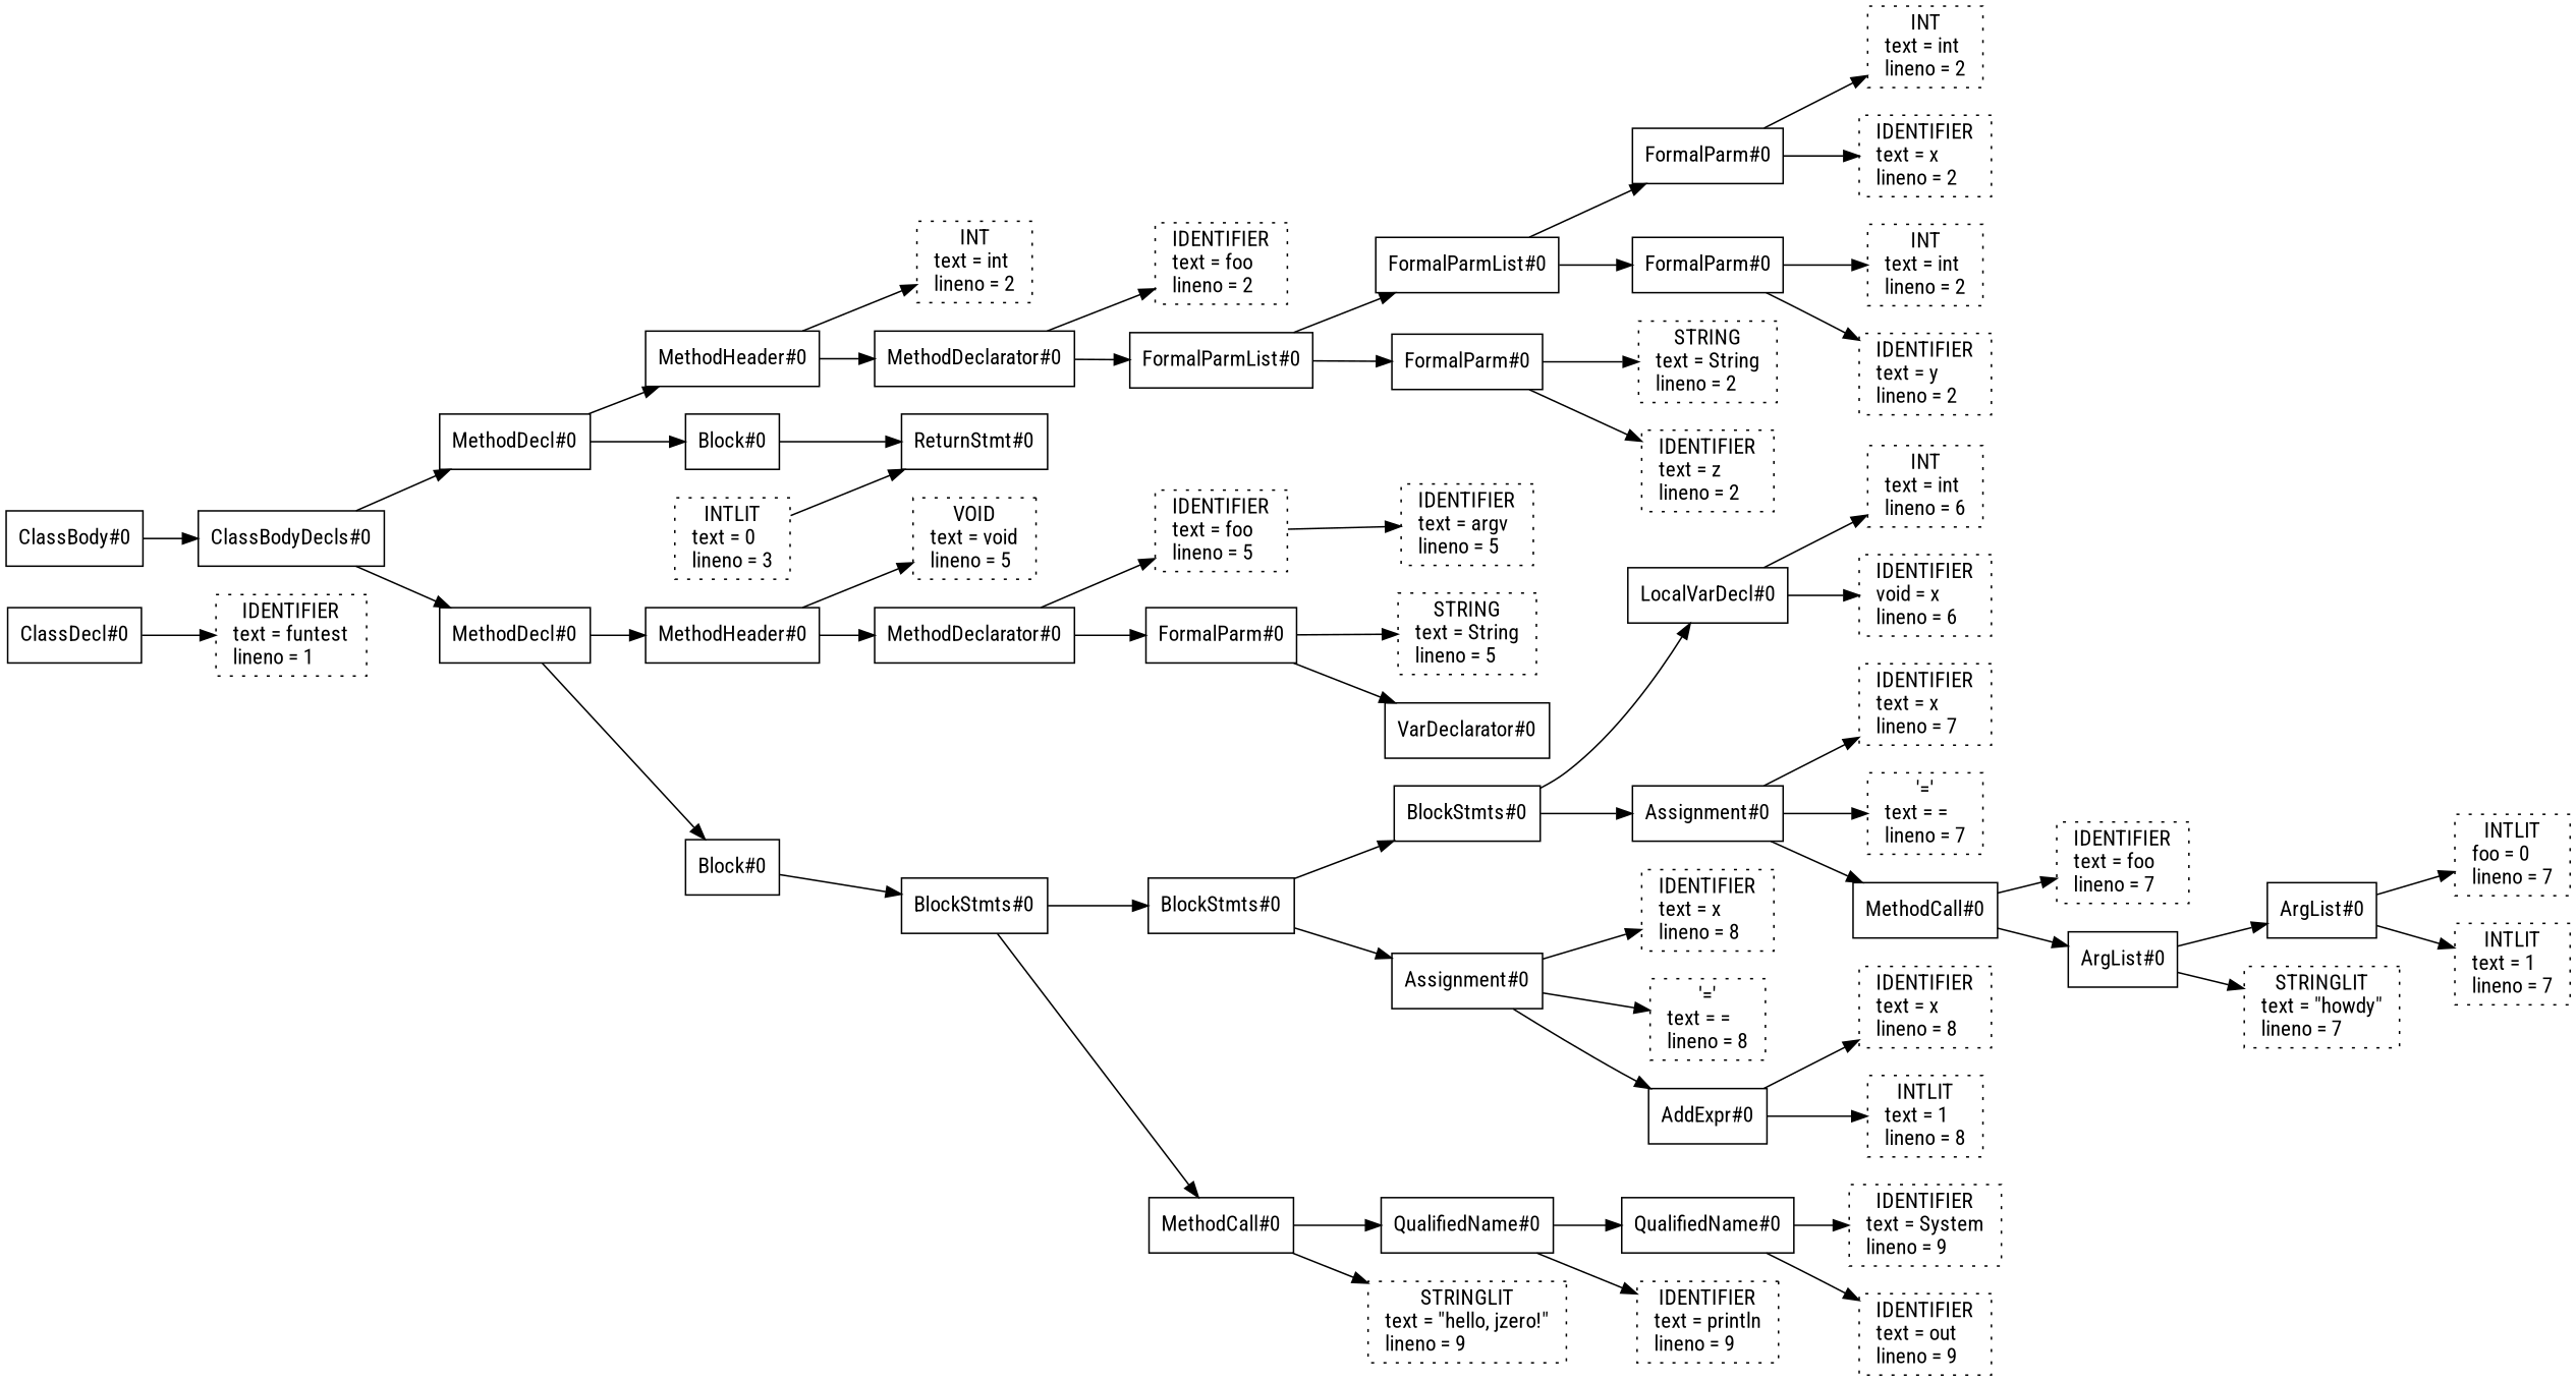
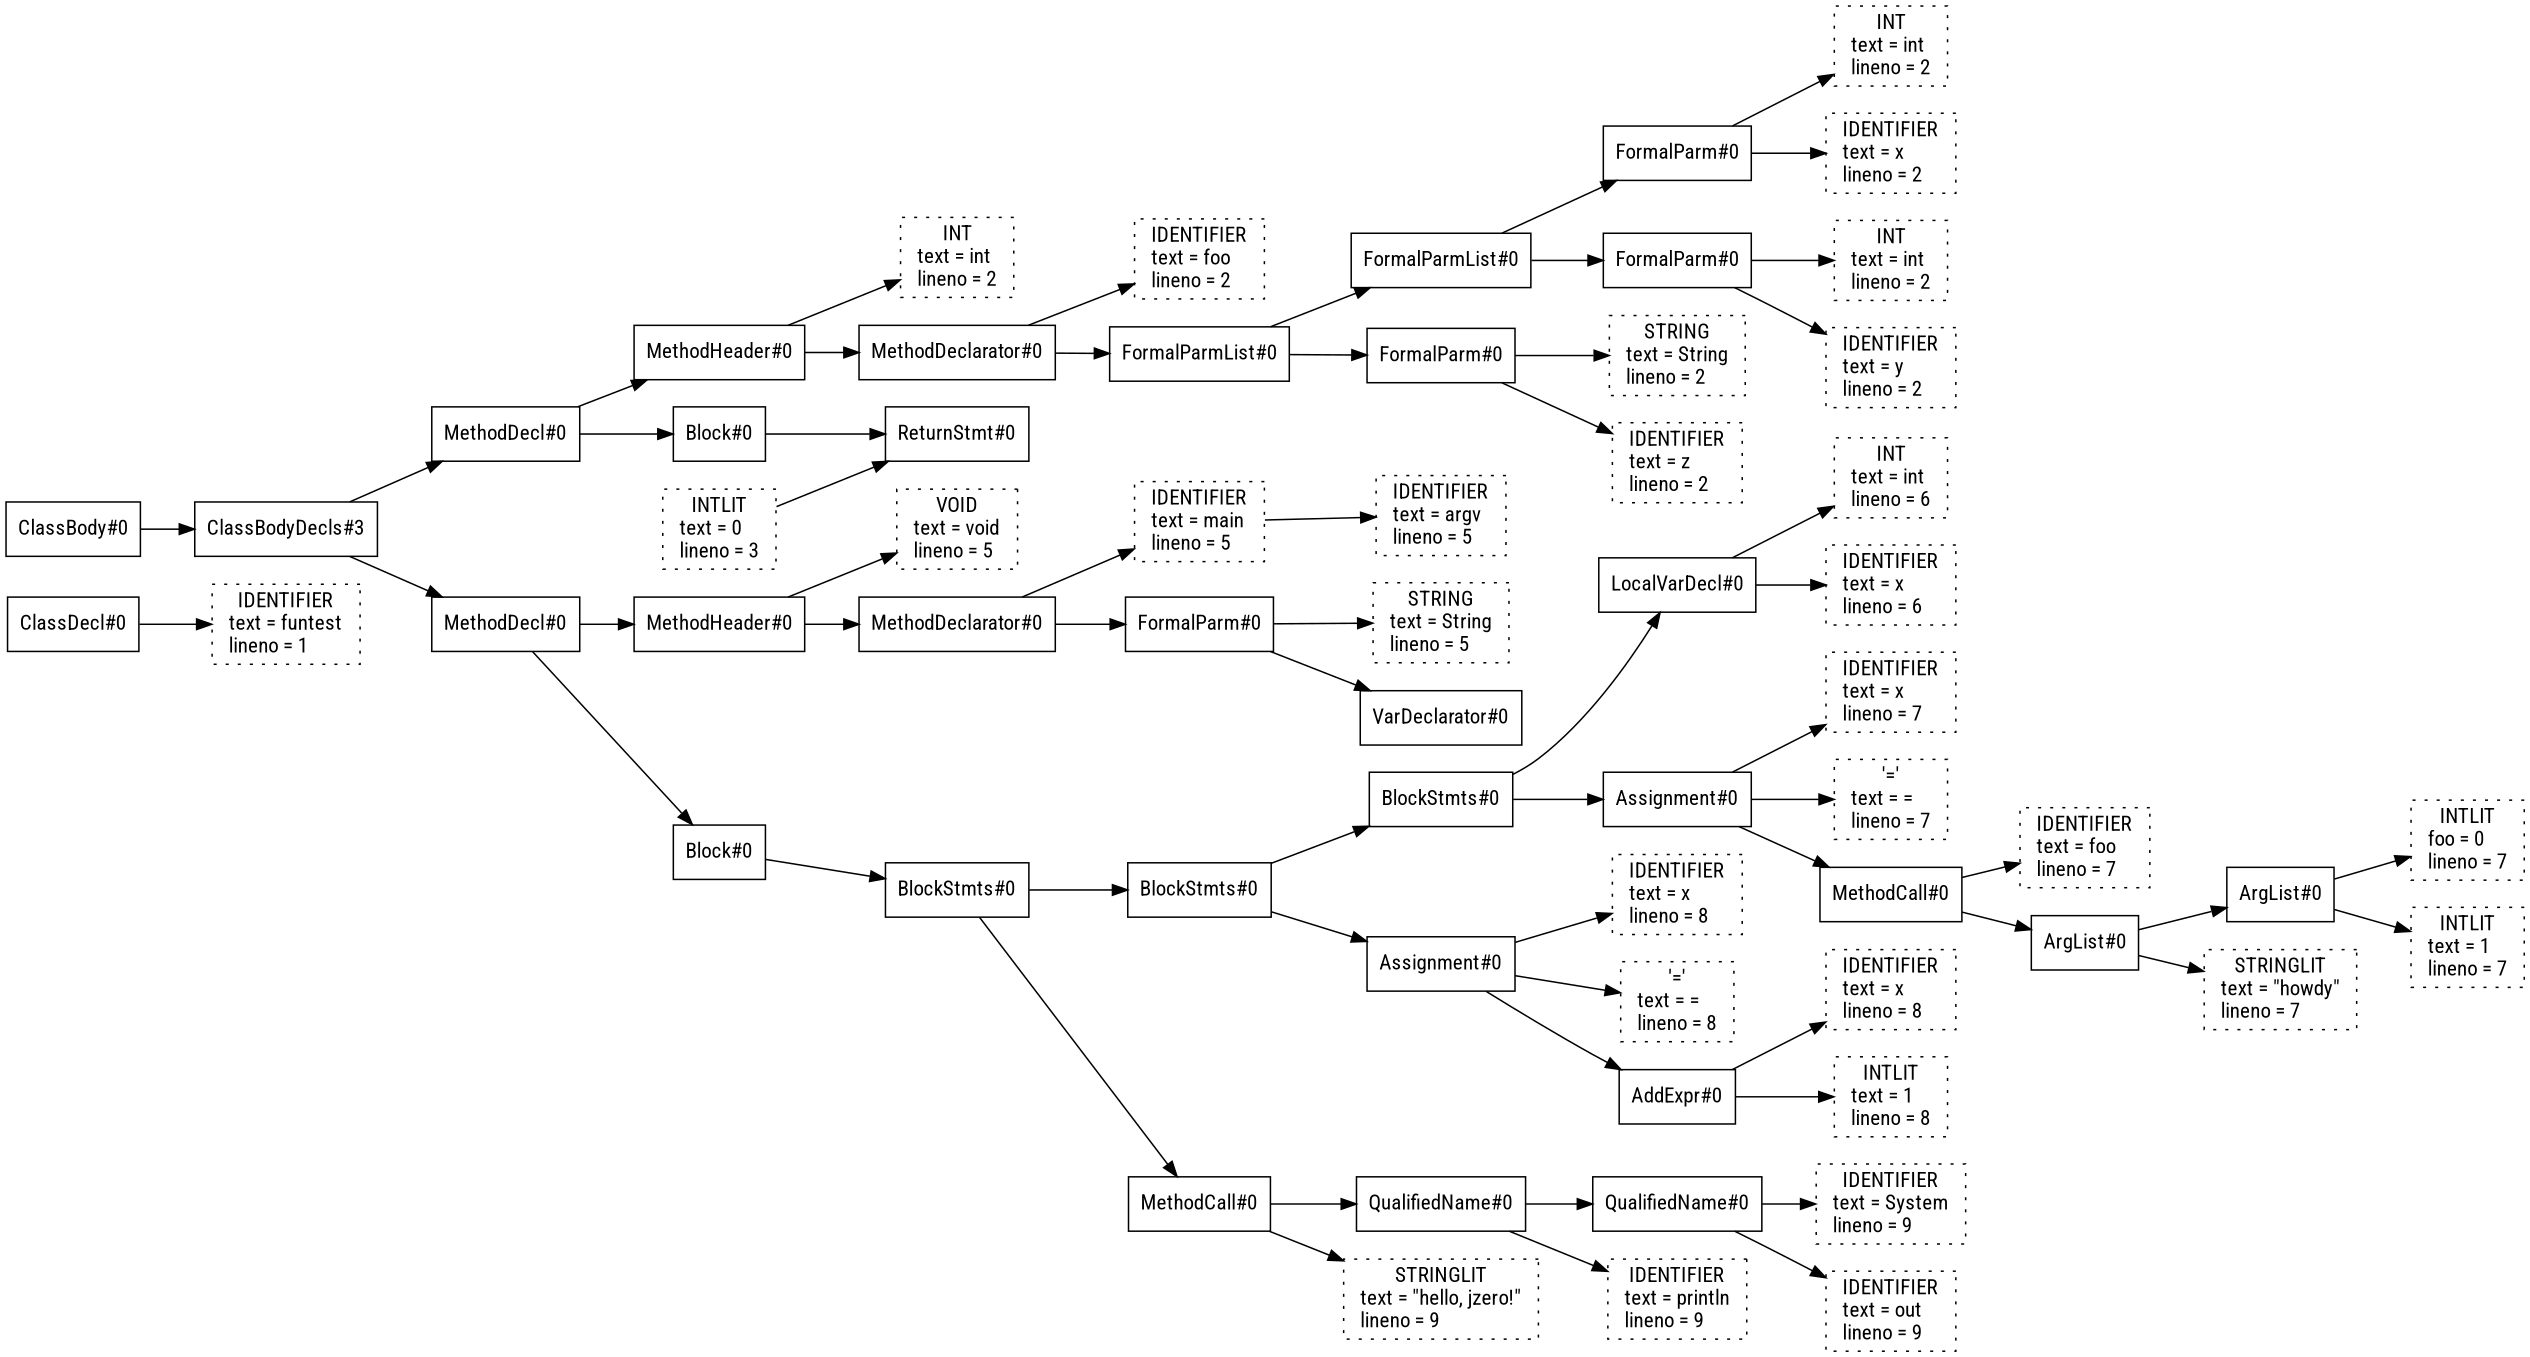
  digraph {
    fontname="Roboto Condensed"
    rankdir=LR
    node [fontname="Roboto Condensed" shape=box]
    edge [fontname="Roboto Condensed"]
    n1 [label="ClassDecl#0"]
    n2 [label=" IDENTIFIER \n text = funtest \l lineno = 1 \l" style=dotted]
    n3 [label="ClassBody#0"]
-   n4 [label="ClassBodyDecls#0"]
+   n4 [label="ClassBodyDecls#3"]
    n5 [label="MethodDecl#0"]
    n6 [label="MethodDecl#0"]
    n7 [label="MethodHeader#0"]
    n8 [label="Block#0"]
    n9 [label="MethodHeader#0"]
    n10 [label="Block#0"]
    n11 [label=" INT \n text = int \l lineno = 2 \l" style=dotted]
    n12 [label="MethodDeclarator#0"]
    n13 [label="ReturnStmt#0"]
    n14 [label=" IDENTIFIER \n text = foo \l lineno = 2 \l" style=dotted]
    n15 [label="FormalParmList#0"]
    n16 [label="FormalParmList#0"]
    n17 [label="FormalParm#0"]
    n18 [label="FormalParm#0"]
    n19 [label="FormalParm#0"]
    n20 [label=" STRING \n text = String \l lineno = 2 \l" style=dotted]
    n21 [label=" IDENTIFIER \n text = z \l lineno = 2 \l" style=dotted]
    n22 [label=" INT \n text = int \l lineno = 2 \l" style=dotted]
    n23 [label=" IDENTIFIER \n text = x \l lineno = 2 \l" style=dotted]
    n24 [label=" INT \n text = int \l lineno = 2 \l" style=dotted]
    n25 [label=" IDENTIFIER \n text = y \l lineno = 2 \l" style=dotted]
    n26 [label=" INTLIT \n text = 0 \l lineno = 3 \l" style=dotted]
    n27 [label=" VOID \n text = void \l lineno = 5 \l" style=dotted]
    n28 [label="MethodDeclarator#0"]
    n29 [label="BlockStmts#0"]
-   n30 [label=" IDENTIFIER \n text = foo \l lineno = 5 \l" style=dotted]
+   n30 [label=" IDENTIFIER \n text = main \l lineno = 5 \l" style=dotted]
    n31 [label="FormalParm#0"]
    n32 [label=" IDENTIFIER \n text = argv \l lineno = 5 \l" style=dotted]
    n33 [label=" STRING \n text = String \l lineno = 5 \l" style=dotted]
    n34 [label="VarDeclarator#0"]
    n35 [label="BlockStmts#0"]
    n36 [label="MethodCall#0"]
    n37 [label="BlockStmts#0"]
    n38 [label="Assignment#0"]
    n39 [label="QualifiedName#0"]
    n40 [label=" STRINGLIT \n text = \"hello, jzero!\" \l lineno = 9 \l" style=dotted]
    n41 [label="LocalVarDecl#0"]
    n42 [label="Assignment#0"]
    n43 [label=" IDENTIFIER \n text = x \l lineno = 8 \l" style=dotted]
    n44 [label=" '=' \n text = = \l lineno = 8 \l" style=dotted]
    n45 [label="AddExpr#0"]
    n46 [label=" INT \n text = int \l lineno = 6 \l" style=dotted]
-   n47 [label=" IDENTIFIER \n void = x \l lineno = 6 \l" style=dotted]
+   n47 [label=" IDENTIFIER \n text = x \l lineno = 6 \l" style=dotted]
    n48 [label=" IDENTIFIER \n text = x \l lineno = 7 \l" style=dotted]
    n49 [label=" '=' \n text = = \l lineno = 7 \l" style=dotted]
    n50 [label="MethodCall#0"]
    n51 [label=" IDENTIFIER \n text = foo \l lineno = 7 \l" style=dotted]
    n52 [label="ArgList#0"]
    n53 [label="ArgList#0"]
    n54 [label=" STRINGLIT \n text = \"howdy\" \l lineno = 7 \l" style=dotted]
    n55 [label=" INTLIT \n foo = 0 \l lineno = 7 \l" style=dotted]
    n56 [label=" INTLIT \n text = 1 \l lineno = 7 \l" style=dotted]
    n57 [label=" IDENTIFIER \n text = x \l lineno = 8 \l" style=dotted]
    n58 [label=" INTLIT \n text = 1 \l lineno = 8 \l" style=dotted]
    n59 [label="QualifiedName#0"]
    n60 [label=" IDENTIFIER \n text = println \l lineno = 9 \l" style=dotted]
    n61 [label=" IDENTIFIER \n text = System \l lineno = 9 \l" style=dotted]
    n62 [label=" IDENTIFIER \n text = out \l lineno = 9 \l" style=dotted]
    n1 -> n2
    n3 -> n4
    n4 -> n5
    n4 -> n6
    n5 -> n7
    n5 -> n8
    n6 -> n9
    n6 -> n10
    n7 -> n11
    n7 -> n12
    n8 -> n13
    n9 -> n27
    n9 -> n28
    n10 -> n29
    n12 -> n14
    n12 -> n15
    n15 -> n16
    n15 -> n17
    n16 -> n18
    n16 -> n19
    n17 -> n20
    n17 -> n21
    n18 -> n22
    n18 -> n23
    n19 -> n24
    n19 -> n25
    n26 -> n13
    n28 -> n30
    n28 -> n31
    n29 -> n35
    n29 -> n36
    n30 -> n32
    n31 -> n33
    n31 -> n34
    n35 -> n37
    n35 -> n38
    n36 -> n39
    n36 -> n40
    n37 -> n41
    n37 -> n42
    n38 -> n43
    n38 -> n44
    n38 -> n45
    n39 -> n59
    n39 -> n60
    n41 -> n46
    n41 -> n47
    n42 -> n48
    n42 -> n49
    n42 -> n50
    n45 -> n57
    n45 -> n58
    n50 -> n51
    n50 -> n52
    n52 -> n53
    n52 -> n54
    n53 -> n55
    n53 -> n56
    n59 -> n61
    n59 -> n62
  }
